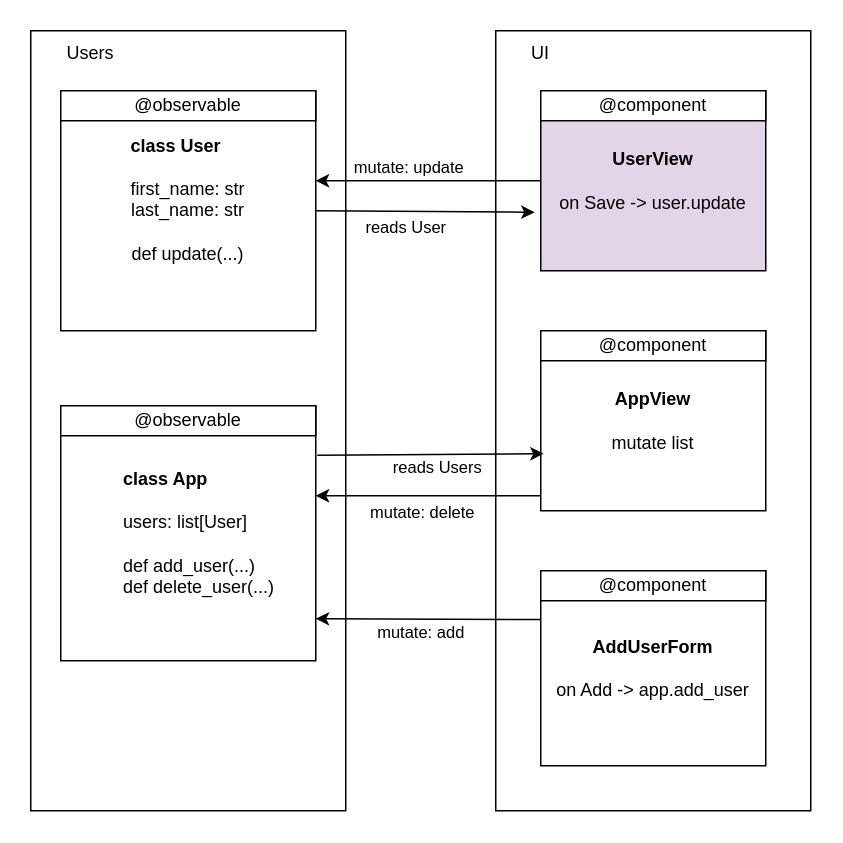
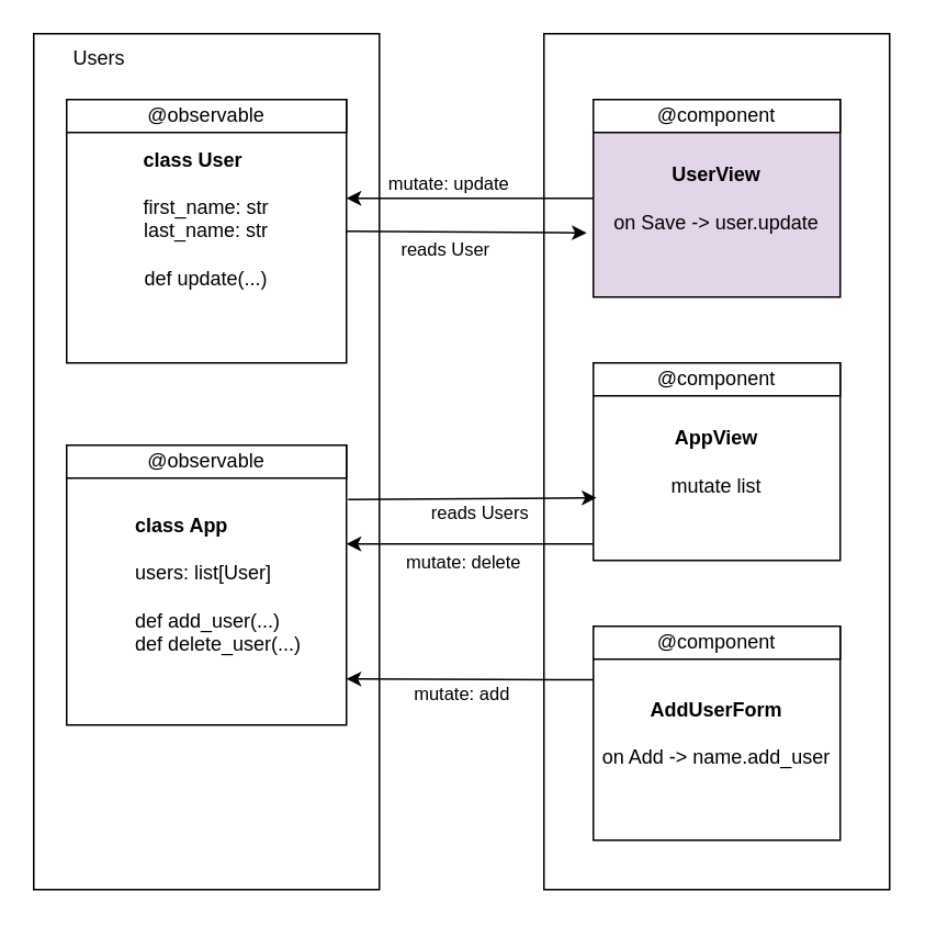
  <mxCell id="0" />
  <mxCell id="1" parent="0" />
  <mxCell id="2" value="" style="group" vertex="1" connectable="0" parent="1"><mxGeometry x="330" y="20" width="210" height="520" as="geometry" /></mxCell>
  <mxCell id="3" value="" style="rounded=0;whiteSpace=wrap;html=1;" vertex="1" parent="2"><mxGeometry width="210" height="520" as="geometry" /></mxCell>
  <mxCell id="4" value="&lt;b&gt;UserView&lt;/b&gt;&lt;div&gt;&lt;br&gt;&lt;/div&gt;&lt;div&gt;on Save -&amp;gt; user.update&lt;/div&gt;" style="rounded=0;whiteSpace=wrap;html=1;fillColor=#e1d5e7;" vertex="1" parent="2"><mxGeometry x="30" y="40" width="150" height="120" as="geometry" /></mxCell>
  <mxCell id="5" value="&lt;b&gt;AppView&lt;/b&gt;&lt;div&gt;&lt;br&gt;&lt;/div&gt;&lt;div&gt;mutate list&lt;/div&gt;" style="rounded=0;whiteSpace=wrap;html=1;" vertex="1" parent="2"><mxGeometry x="30" y="200" width="150" height="120" as="geometry" /></mxCell>
- <mxCell id="6" value="&lt;b&gt;AddUserForm&lt;/b&gt;&lt;div&gt;&lt;b&gt;&lt;br&gt;&lt;/b&gt;&lt;/div&gt;&lt;div&gt;on Add -&amp;gt; app.add_user&lt;/div&gt;" style="rounded=0;whiteSpace=wrap;html=1;" vertex="1" parent="2"><mxGeometry x="30" y="360" width="150" height="130" as="geometry" /></mxCell>
- <mxCell id="7" value="UI" style="text;html=1;align=center;verticalAlign=middle;whiteSpace=wrap;rounded=0;" vertex="1" parent="2"><mxGeometry width="60" height="30" as="geometry" /></mxCell>
+ <mxCell id="6" value="&lt;b&gt;AddUserForm&lt;/b&gt;&lt;div&gt;&lt;b&gt;&lt;br&gt;&lt;/b&gt;&lt;/div&gt;&lt;div&gt;on Add -&amp;gt; name.add_user&lt;/div&gt;" style="rounded=0;whiteSpace=wrap;html=1;" vertex="1" parent="2"><mxGeometry x="30" y="360" width="150" height="130" as="geometry" /></mxCell>
  <mxCell id="8" value="@component" style="rounded=0;whiteSpace=wrap;html=1;" vertex="1" parent="2"><mxGeometry x="30" y="40" width="150" height="20" as="geometry" /></mxCell>
  <mxCell id="9" value="@component" style="rounded=0;whiteSpace=wrap;html=1;" vertex="1" parent="2"><mxGeometry x="30" y="200" width="150" height="20" as="geometry" /></mxCell>
  <mxCell id="10" value="@component" style="rounded=0;whiteSpace=wrap;html=1;" vertex="1" parent="2"><mxGeometry x="30" y="360" width="150" height="20" as="geometry" /></mxCell>
  <mxCell id="11" value="" style="group" vertex="1" connectable="0" parent="1"><mxGeometry x="20" y="20" width="210" height="520" as="geometry" /></mxCell>
  <mxCell id="12" value="" style="rounded=0;whiteSpace=wrap;html=1;" vertex="1" parent="11"><mxGeometry width="210" height="520" as="geometry" /></mxCell>
  <mxCell id="13" value="&lt;div style=&quot;text-align: left;&quot;&gt;&lt;span style=&quot;background-color: transparent; color: light-dark(rgb(0, 0, 0), rgb(255, 255, 255));&quot;&gt;&lt;b&gt;class User&lt;/b&gt;&lt;/span&gt;&lt;/div&gt;&lt;div style=&quot;text-align: left;&quot;&gt;&lt;span style=&quot;background-color: transparent; color: light-dark(rgb(0, 0, 0), rgb(255, 255, 255));&quot;&gt;&lt;b&gt;&lt;br&gt;&lt;/b&gt;&lt;/span&gt;&lt;/div&gt;&lt;div&gt;first_name: str&lt;/div&gt;&lt;div&gt;last_name: str&lt;/div&gt;&lt;div&gt;&lt;br&gt;&lt;/div&gt;&lt;div&gt;def update(...)&lt;/div&gt;&lt;div&gt;&lt;div&gt;&lt;br&gt;&lt;/div&gt;&lt;/div&gt;" style="rounded=0;whiteSpace=wrap;html=1;" vertex="1" parent="11"><mxGeometry x="20" y="40" width="170" height="160" as="geometry" /></mxCell>
  <mxCell id="14" value="Users" style="text;html=1;align=center;verticalAlign=middle;whiteSpace=wrap;rounded=0;" vertex="1" parent="11"><mxGeometry x="10" width="60" height="30" as="geometry" /></mxCell>
  <mxCell id="15" value="@observable" style="rounded=0;whiteSpace=wrap;html=1;" vertex="1" parent="11"><mxGeometry x="20" y="40" width="170" height="20" as="geometry" /></mxCell>
  <mxCell id="16" value="" style="group" vertex="1" connectable="0" parent="11"><mxGeometry x="20" y="250" width="170" height="170" as="geometry" /></mxCell>
  <mxCell id="17" value="&lt;blockquote style=&quot;margin: 0 0 0 40px; border: none; padding: 0px;&quot;&gt;&lt;b&gt;class App&lt;/b&gt;&lt;div&gt;&lt;br&gt;&lt;/div&gt;&lt;div&gt;users: list[User]&lt;/div&gt;&lt;div&gt;&lt;br&gt;&lt;/div&gt;&lt;div&gt;def add_user(...)&lt;/div&gt;&lt;div&gt;def delete_user(...)&lt;/div&gt;&lt;/blockquote&gt;" style="rounded=0;whiteSpace=wrap;html=1;align=left;" vertex="1" parent="16"><mxGeometry width="170" height="170" as="geometry" /></mxCell>
  <mxCell id="18" value="@observable" style="rounded=0;whiteSpace=wrap;html=1;" vertex="1" parent="16"><mxGeometry width="170" height="20" as="geometry" /></mxCell>
  <mxCell id="19" value="" style="endArrow=classic;html=1;rounded=0;exitX=1;exitY=0.5;exitDx=0;exitDy=0;entryX=-0.027;entryY=0.675;entryDx=0;entryDy=0;entryPerimeter=0;" edge="1" parent="1" source="13" target="4"><mxGeometry width="50" height="50" relative="1" as="geometry"><mxPoint x="480" y="450" as="sourcePoint" /><mxPoint x="380" y="149" as="targetPoint" /></mxGeometry></mxCell>
  <mxCell id="20" value="reads User" style="edgeLabel;html=1;align=center;verticalAlign=middle;resizable=0;points=[];" vertex="1" connectable="0" parent="19"><mxGeometry x="-0.306" relative="1" as="geometry"><mxPoint x="9" y="10" as="offset" /></mxGeometry></mxCell>
  <mxCell id="21" value="" style="endArrow=classic;html=1;rounded=0;" edge="1" parent="1"><mxGeometry width="50" height="50" relative="1" as="geometry"><mxPoint x="360" y="330" as="sourcePoint" /><mxPoint x="210" y="330" as="targetPoint" /></mxGeometry></mxCell>
  <mxCell id="22" value="mutate: delete" style="edgeLabel;html=1;align=center;verticalAlign=middle;resizable=0;points=[];" vertex="1" connectable="0" parent="21"><mxGeometry x="0.173" relative="1" as="geometry"><mxPoint x="8" y="10" as="offset" /></mxGeometry></mxCell>
  <mxCell id="23" style="edgeStyle=orthogonalEdgeStyle;rounded=0;orthogonalLoop=1;jettySize=auto;html=1;exitX=0;exitY=0.5;exitDx=0;exitDy=0;entryX=1;entryY=0.375;entryDx=0;entryDy=0;entryPerimeter=0;" edge="1" parent="1" source="4" target="13"><mxGeometry relative="1" as="geometry" /></mxCell>
  <mxCell id="24" value="mutate: update" style="edgeLabel;html=1;align=center;verticalAlign=middle;resizable=0;points=[];" vertex="1" connectable="0" parent="23"><mxGeometry x="0.188" relative="1" as="geometry"><mxPoint y="-10" as="offset" /></mxGeometry></mxCell>
  <mxCell id="25" value="" style="endArrow=classic;html=1;rounded=0;exitX=1.006;exitY=0.194;exitDx=0;exitDy=0;exitPerimeter=0;entryX=0.013;entryY=0.683;entryDx=0;entryDy=0;entryPerimeter=0;" edge="1" parent="1" source="17" target="5"><mxGeometry width="50" height="50" relative="1" as="geometry"><mxPoint x="520" y="450" as="sourcePoint" /><mxPoint x="560" y="410" as="targetPoint" /></mxGeometry></mxCell>
  <mxCell id="26" value="reads Users" style="edgeLabel;html=1;align=center;verticalAlign=middle;resizable=0;points=[];" vertex="1" connectable="0" parent="25"><mxGeometry x="0.285" y="-4" relative="1" as="geometry"><mxPoint x="-18" y="4" as="offset" /></mxGeometry></mxCell>
  <mxCell id="27" value="" style="endArrow=classic;html=1;rounded=0;exitX=0;exitY=0.25;exitDx=0;exitDy=0;" edge="1" parent="1" source="6"><mxGeometry width="50" height="50" relative="1" as="geometry"><mxPoint x="520" y="450" as="sourcePoint" /><mxPoint x="210" y="412" as="targetPoint" /><Array as="points" /></mxGeometry></mxCell>
  <mxCell id="28" value="mutate: add" style="edgeLabel;html=1;align=center;verticalAlign=middle;resizable=0;points=[];" vertex="1" connectable="0" parent="27"><mxGeometry x="-0.173" y="1" relative="1" as="geometry"><mxPoint x="-18" y="7" as="offset" /></mxGeometry></mxCell>
